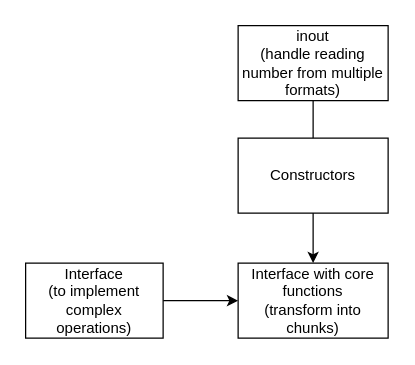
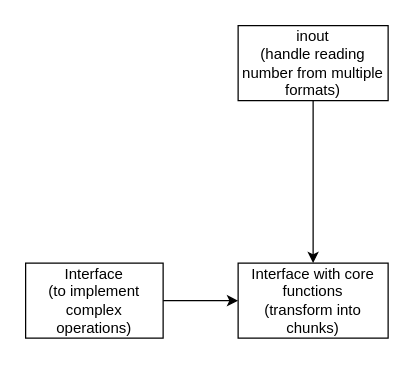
  <mxCell id="0" />
  <mxCell id="1" parent="0" />
  <mxCell id="2" style="edgeStyle=none;html=1;exitX=0.5;exitY=1;exitDx=0;exitDy=0;entryX=0.5;entryY=0;entryDx=0;entryDy=0;" parent="1" source="3" target="4" edge="1"><mxGeometry relative="1" as="geometry" /></mxCell>
  <mxCell id="3" value="inout&lt;br&gt;(handle reading number from multiple formats)" style="rounded=0;whiteSpace=wrap;html=1;" parent="1" vertex="1"><mxGeometry x="190" y="20" width="120" height="60" as="geometry" /></mxCell>
  <mxCell id="4" value="Interface with core functions&lt;br&gt;(transform into chunks)" style="rounded=0;whiteSpace=wrap;html=1;" parent="1" vertex="1"><mxGeometry x="190" y="210" width="120" height="60" as="geometry" /></mxCell>
  <mxCell id="5" style="edgeStyle=none;html=1;entryX=0;entryY=0.5;entryDx=0;entryDy=0;exitX=1;exitY=0.5;exitDx=0;exitDy=0;" edge="1" parent="1" source="6" target="4"><mxGeometry relative="1" as="geometry" /></mxCell>
  <mxCell id="6" value="Interface&lt;br&gt;(to implement complex operations)" style="rounded=0;whiteSpace=wrap;html=1;" vertex="1" parent="1"><mxGeometry x="20" y="210" width="110" height="60" as="geometry" /></mxCell>
- <mxCell id="7" value="Constructors" style="rounded=0;whiteSpace=wrap;html=1;" vertex="1" parent="1"><mxGeometry x="190" y="110" width="120" height="60" as="geometry" /></mxCell>
